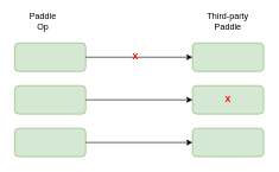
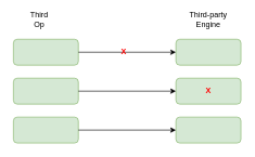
  <mxCell id="0" />
  <mxCell id="1" parent="0" />
  <mxCell id="2" value="" style="rounded=1;whiteSpace=wrap;html=1;fillColor=#d5e8d4;strokeColor=#82b366;" vertex="1" parent="1"><mxGeometry x="20" y="60" width="100" height="40" as="geometry" /></mxCell>
  <mxCell id="3" value="" style="rounded=1;whiteSpace=wrap;html=1;fillColor=#d5e8d4;strokeColor=#82b366;" vertex="1" parent="1"><mxGeometry x="20" y="120" width="100" height="40" as="geometry" /></mxCell>
  <mxCell id="4" value="" style="rounded=1;whiteSpace=wrap;html=1;fillColor=#d5e8d4;strokeColor=#82b366;" vertex="1" parent="1"><mxGeometry x="20" y="180" width="100" height="40" as="geometry" /></mxCell>
  <mxCell id="5" value="" style="rounded=1;whiteSpace=wrap;html=1;fillColor=#d5e8d4;strokeColor=#82b366;" vertex="1" parent="1"><mxGeometry x="270" y="60" width="100" height="40" as="geometry" /></mxCell>
  <mxCell id="6" value="" style="rounded=1;whiteSpace=wrap;html=1;fillColor=#d5e8d4;strokeColor=#82b366;" vertex="1" parent="1"><mxGeometry x="270" y="120" width="100" height="40" as="geometry" /></mxCell>
  <mxCell id="7" value="" style="rounded=1;whiteSpace=wrap;html=1;fillColor=#d5e8d4;strokeColor=#82b366;" vertex="1" parent="1"><mxGeometry x="270" y="180" width="100" height="40" as="geometry" /></mxCell>
  <mxCell id="8" value="" style="endArrow=classic;html=1;exitX=1;exitY=0.5;exitDx=0;exitDy=0;entryX=0;entryY=0.5;entryDx=0;entryDy=0;" edge="1" parent="1" source="2" target="5"><mxGeometry width="50" height="50" relative="1" as="geometry"><mxPoint x="360" y="430" as="sourcePoint" /><mxPoint x="410" y="380" as="targetPoint" /></mxGeometry></mxCell>
  <mxCell id="9" value="" style="endArrow=classic;html=1;exitX=1;exitY=0.5;exitDx=0;exitDy=0;entryX=0;entryY=0.5;entryDx=0;entryDy=0;" edge="1" parent="1" source="3" target="6"><mxGeometry width="50" height="50" relative="1" as="geometry"><mxPoint x="130" y="90" as="sourcePoint" /><mxPoint x="280" y="90" as="targetPoint" /></mxGeometry></mxCell>
  <mxCell id="10" value="" style="endArrow=classic;html=1;exitX=1;exitY=0.5;exitDx=0;exitDy=0;entryX=0;entryY=0.5;entryDx=0;entryDy=0;" edge="1" parent="1" source="4" target="7"><mxGeometry width="50" height="50" relative="1" as="geometry"><mxPoint x="130" y="150" as="sourcePoint" /><mxPoint x="280" y="150" as="targetPoint" /></mxGeometry></mxCell>
  <mxCell id="11" value="&lt;font color=&quot;#ff0000&quot;&gt;&lt;b&gt;X&lt;/b&gt;&lt;/font&gt;" style="text;html=1;strokeColor=none;fillColor=none;align=center;verticalAlign=middle;whiteSpace=wrap;rounded=0;" vertex="1" parent="1"><mxGeometry x="170" y="70" width="40" height="20" as="geometry" /></mxCell>
  <mxCell id="12" value="&lt;font color=&quot;#ff0000&quot;&gt;&lt;b&gt;X&lt;/b&gt;&lt;/font&gt;" style="text;html=1;strokeColor=none;fillColor=none;align=center;verticalAlign=middle;whiteSpace=wrap;rounded=0;" vertex="1" parent="1"><mxGeometry x="300" y="130" width="40" height="20" as="geometry" /></mxCell>
- <mxCell id="13" value="Paddle Op" style="text;html=1;strokeColor=none;fillColor=none;align=center;verticalAlign=middle;whiteSpace=wrap;rounded=0;" vertex="1" parent="1"><mxGeometry x="40" y="20" width="40" height="20" as="geometry" /></mxCell>
- <mxCell id="14" value="Third-party Paddle" style="text;html=1;strokeColor=none;fillColor=none;align=center;verticalAlign=middle;whiteSpace=wrap;rounded=0;" vertex="1" parent="1"><mxGeometry x="290" y="20" width="60" height="20" as="geometry" /></mxCell>
+ <mxCell id="13" value="Third Op" style="text;html=1;strokeColor=none;fillColor=none;align=center;verticalAlign=middle;whiteSpace=wrap;rounded=0;" vertex="1" parent="1"><mxGeometry x="40" y="20" width="40" height="20" as="geometry" /></mxCell>
+ <mxCell id="14" value="Third-party Engine" style="text;html=1;strokeColor=none;fillColor=none;align=center;verticalAlign=middle;whiteSpace=wrap;rounded=0;" vertex="1" parent="1"><mxGeometry x="290" y="20" width="60" height="20" as="geometry" /></mxCell>
